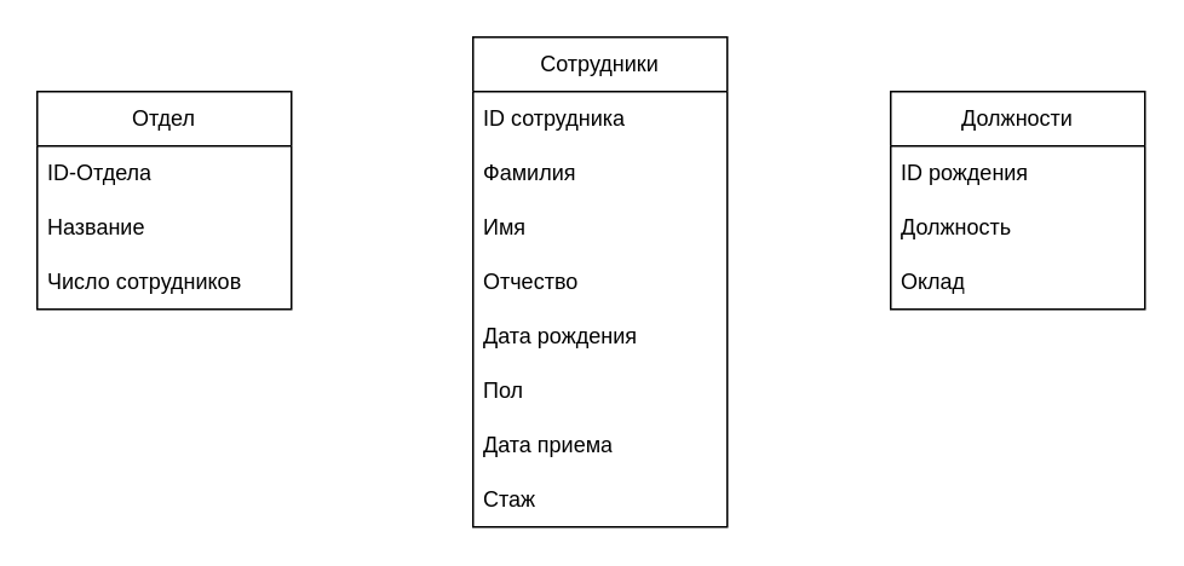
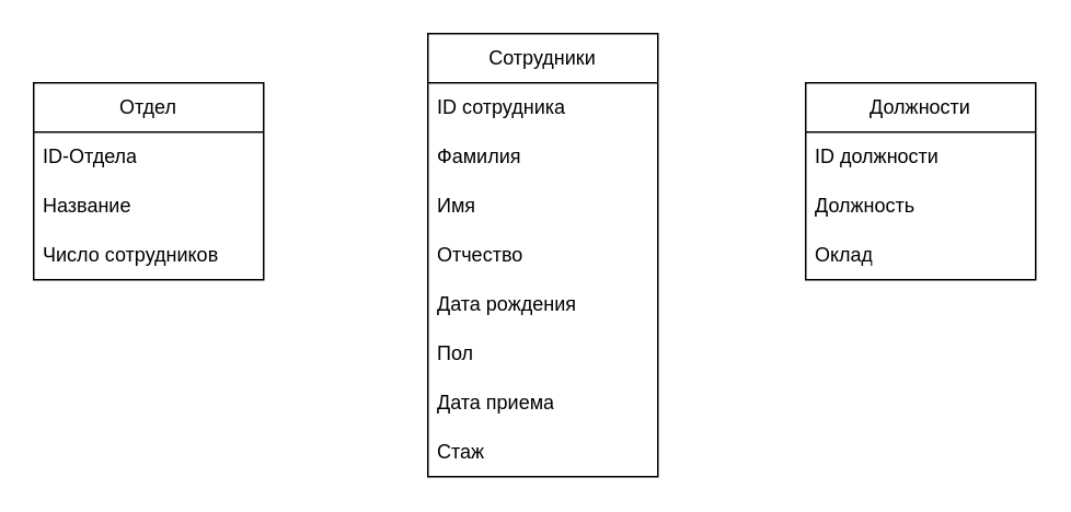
  <mxCell id="0" />
  <mxCell id="1" parent="0" />
  <mxCell id="2" value="Отдел" style="swimlane;fontStyle=0;childLayout=stackLayout;horizontal=1;startSize=30;horizontalStack=0;resizeParent=1;resizeParentMax=0;resizeLast=0;collapsible=1;marginBottom=0;whiteSpace=wrap;html=1;" vertex="1" parent="1"><mxGeometry x="20" y="50" width="140" height="120" as="geometry" /></mxCell>
  <mxCell id="3" value="ID-Отдела" style="text;strokeColor=none;fillColor=none;align=left;verticalAlign=middle;spacingLeft=4;spacingRight=4;overflow=hidden;points=[[0,0.5],[1,0.5]];portConstraint=eastwest;rotatable=0;whiteSpace=wrap;html=1;" vertex="1" parent="2"><mxGeometry y="30" width="140" height="30" as="geometry" /></mxCell>
  <mxCell id="4" value="Название" style="text;strokeColor=none;fillColor=none;align=left;verticalAlign=middle;spacingLeft=4;spacingRight=4;overflow=hidden;points=[[0,0.5],[1,0.5]];portConstraint=eastwest;rotatable=0;whiteSpace=wrap;html=1;" vertex="1" parent="2"><mxGeometry y="60" width="140" height="30" as="geometry" /></mxCell>
  <mxCell id="5" value="Число сотрудников" style="text;strokeColor=none;fillColor=none;align=left;verticalAlign=middle;spacingLeft=4;spacingRight=4;overflow=hidden;points=[[0,0.5],[1,0.5]];portConstraint=eastwest;rotatable=0;whiteSpace=wrap;html=1;" vertex="1" parent="2"><mxGeometry y="90" width="140" height="30" as="geometry" /></mxCell>
  <mxCell id="6" value="Сотрудники" style="swimlane;fontStyle=0;childLayout=stackLayout;horizontal=1;startSize=30;horizontalStack=0;resizeParent=1;resizeParentMax=0;resizeLast=0;collapsible=1;marginBottom=0;whiteSpace=wrap;html=1;" vertex="1" parent="1"><mxGeometry x="260" y="20" width="140" height="270" as="geometry" /></mxCell>
  <mxCell id="7" value="ID сотрудника" style="text;strokeColor=none;fillColor=none;align=left;verticalAlign=middle;spacingLeft=4;spacingRight=4;overflow=hidden;points=[[0,0.5],[1,0.5]];portConstraint=eastwest;rotatable=0;whiteSpace=wrap;html=1;" vertex="1" parent="6"><mxGeometry y="30" width="140" height="30" as="geometry" /></mxCell>
  <mxCell id="8" value="Фамилия" style="text;strokeColor=none;fillColor=none;align=left;verticalAlign=middle;spacingLeft=4;spacingRight=4;overflow=hidden;points=[[0,0.5],[1,0.5]];portConstraint=eastwest;rotatable=0;whiteSpace=wrap;html=1;" vertex="1" parent="6"><mxGeometry y="60" width="140" height="30" as="geometry" /></mxCell>
  <mxCell id="9" value="Имя" style="text;strokeColor=none;fillColor=none;align=left;verticalAlign=middle;spacingLeft=4;spacingRight=4;overflow=hidden;points=[[0,0.5],[1,0.5]];portConstraint=eastwest;rotatable=0;whiteSpace=wrap;html=1;" vertex="1" parent="6"><mxGeometry y="90" width="140" height="30" as="geometry" /></mxCell>
  <mxCell id="10" value="Отчество" style="text;strokeColor=none;fillColor=none;align=left;verticalAlign=middle;spacingLeft=4;spacingRight=4;overflow=hidden;points=[[0,0.5],[1,0.5]];portConstraint=eastwest;rotatable=0;whiteSpace=wrap;html=1;" vertex="1" parent="6"><mxGeometry y="120" width="140" height="30" as="geometry" /></mxCell>
  <mxCell id="11" value="Дата рождения" style="text;strokeColor=none;fillColor=none;align=left;verticalAlign=middle;spacingLeft=4;spacingRight=4;overflow=hidden;points=[[0,0.5],[1,0.5]];portConstraint=eastwest;rotatable=0;whiteSpace=wrap;html=1;" vertex="1" parent="6"><mxGeometry y="150" width="140" height="30" as="geometry" /></mxCell>
  <mxCell id="12" value="Пол" style="text;strokeColor=none;fillColor=none;align=left;verticalAlign=middle;spacingLeft=4;spacingRight=4;overflow=hidden;points=[[0,0.5],[1,0.5]];portConstraint=eastwest;rotatable=0;whiteSpace=wrap;html=1;" vertex="1" parent="6"><mxGeometry y="180" width="140" height="30" as="geometry" /></mxCell>
  <mxCell id="13" value="Дата приема" style="text;strokeColor=none;fillColor=none;align=left;verticalAlign=middle;spacingLeft=4;spacingRight=4;overflow=hidden;points=[[0,0.5],[1,0.5]];portConstraint=eastwest;rotatable=0;whiteSpace=wrap;html=1;" vertex="1" parent="6"><mxGeometry y="210" width="140" height="30" as="geometry" /></mxCell>
  <mxCell id="14" value="Стаж" style="text;strokeColor=none;fillColor=none;align=left;verticalAlign=middle;spacingLeft=4;spacingRight=4;overflow=hidden;points=[[0,0.5],[1,0.5]];portConstraint=eastwest;rotatable=0;whiteSpace=wrap;html=1;" vertex="1" parent="6"><mxGeometry y="240" width="140" height="30" as="geometry" /></mxCell>
  <mxCell id="15" value="Должности" style="swimlane;fontStyle=0;childLayout=stackLayout;horizontal=1;startSize=30;horizontalStack=0;resizeParent=1;resizeParentMax=0;resizeLast=0;collapsible=1;marginBottom=0;whiteSpace=wrap;html=1;" vertex="1" parent="1"><mxGeometry x="490" y="50" width="140" height="120" as="geometry" /></mxCell>
- <mxCell id="16" value="ID рождения" style="text;strokeColor=none;fillColor=none;align=left;verticalAlign=middle;spacingLeft=4;spacingRight=4;overflow=hidden;points=[[0,0.5],[1,0.5]];portConstraint=eastwest;rotatable=0;whiteSpace=wrap;html=1;" vertex="1" parent="15"><mxGeometry y="30" width="140" height="30" as="geometry" /></mxCell>
+ <mxCell id="16" value="ID должности" style="text;strokeColor=none;fillColor=none;align=left;verticalAlign=middle;spacingLeft=4;spacingRight=4;overflow=hidden;points=[[0,0.5],[1,0.5]];portConstraint=eastwest;rotatable=0;whiteSpace=wrap;html=1;" vertex="1" parent="15"><mxGeometry y="30" width="140" height="30" as="geometry" /></mxCell>
  <mxCell id="17" value="Должность" style="text;strokeColor=none;fillColor=none;align=left;verticalAlign=middle;spacingLeft=4;spacingRight=4;overflow=hidden;points=[[0,0.5],[1,0.5]];portConstraint=eastwest;rotatable=0;whiteSpace=wrap;html=1;" vertex="1" parent="15"><mxGeometry y="60" width="140" height="30" as="geometry" /></mxCell>
  <mxCell id="18" value="Оклад" style="text;strokeColor=none;fillColor=none;align=left;verticalAlign=middle;spacingLeft=4;spacingRight=4;overflow=hidden;points=[[0,0.5],[1,0.5]];portConstraint=eastwest;rotatable=0;whiteSpace=wrap;html=1;" vertex="1" parent="15"><mxGeometry y="90" width="140" height="30" as="geometry" /></mxCell>
